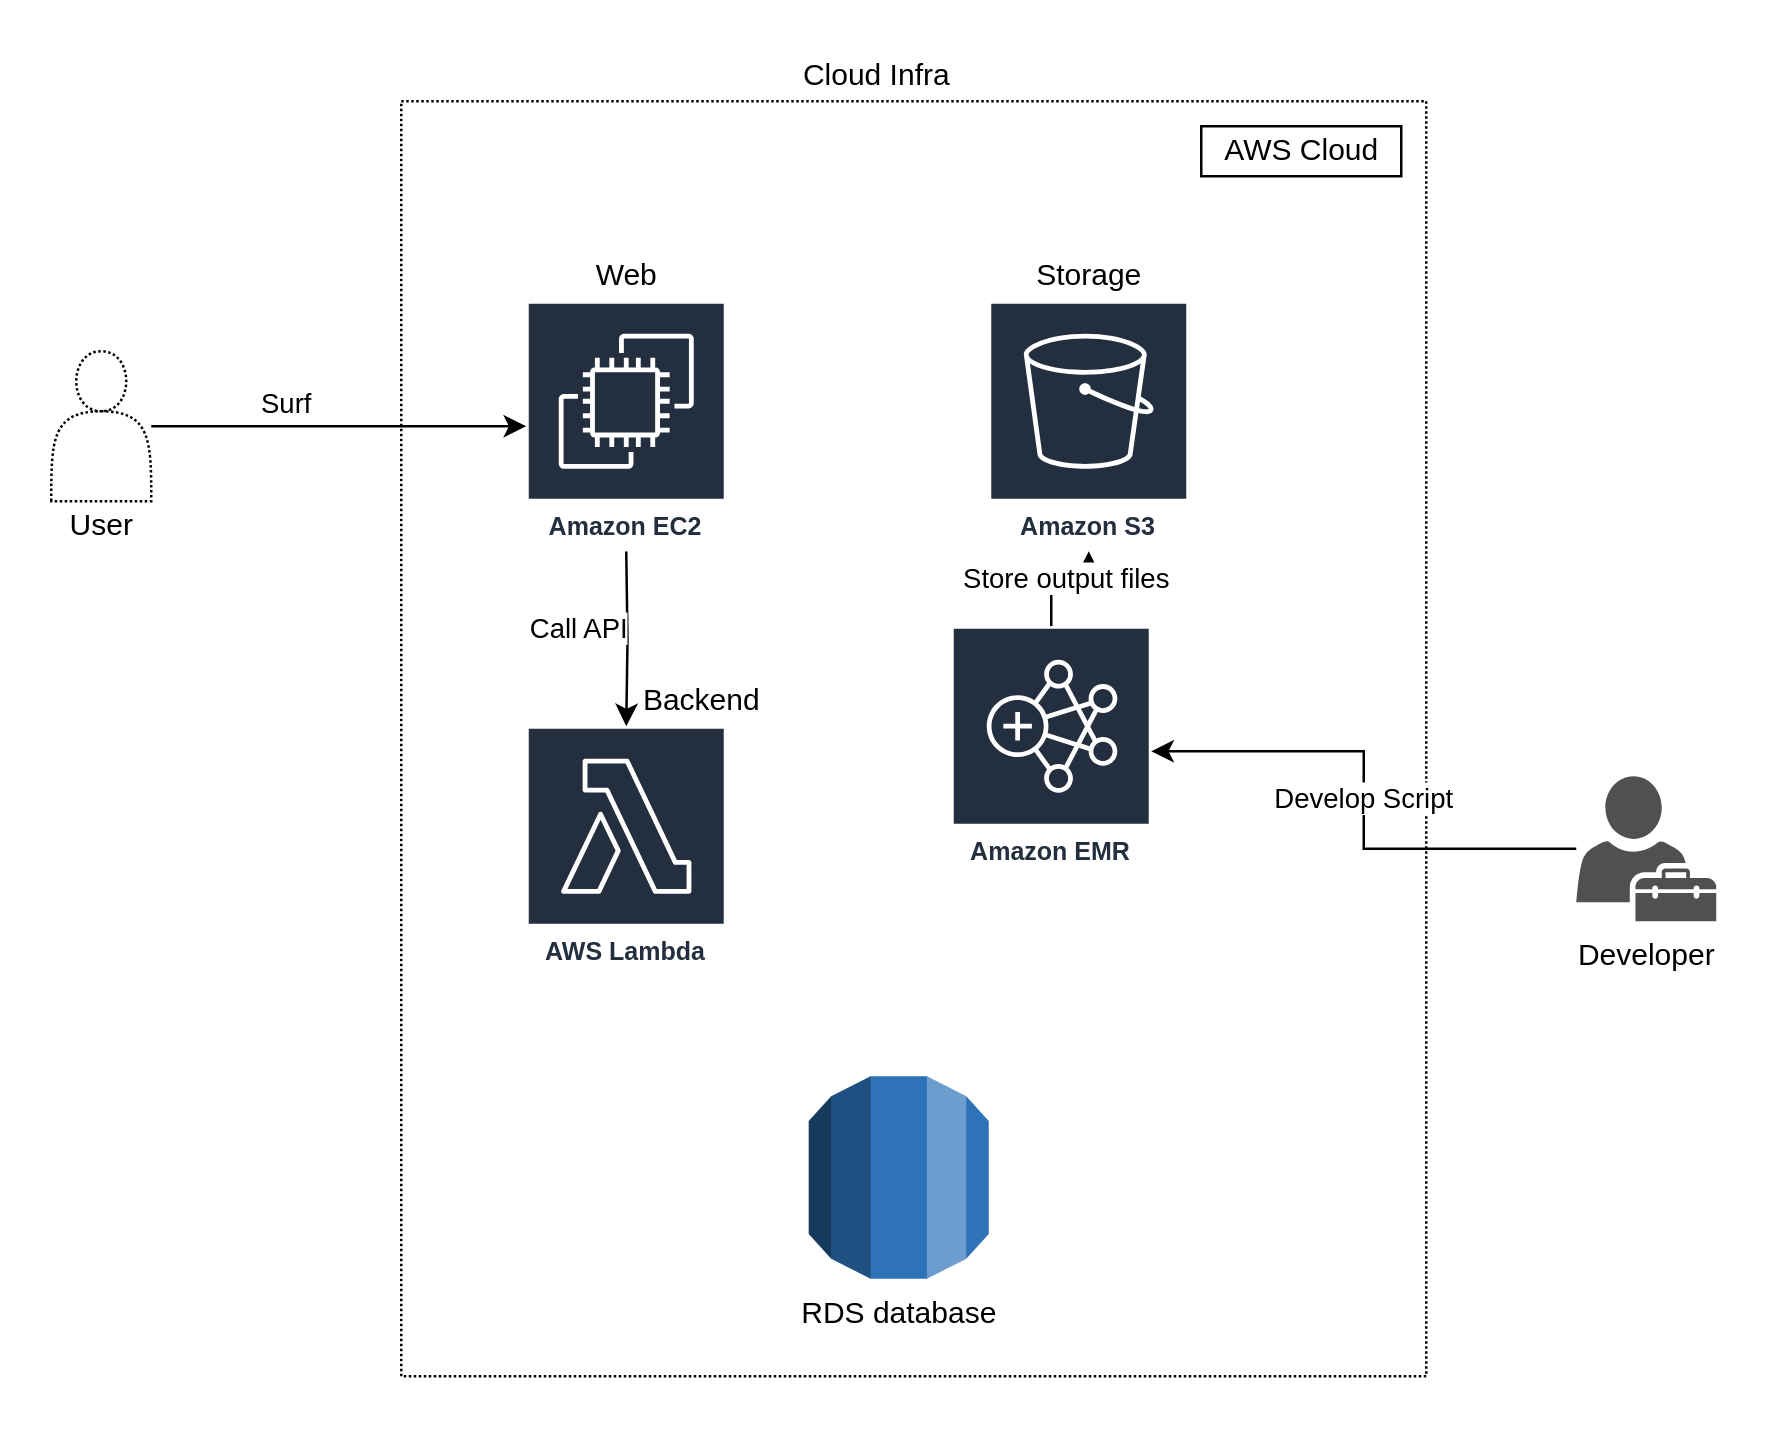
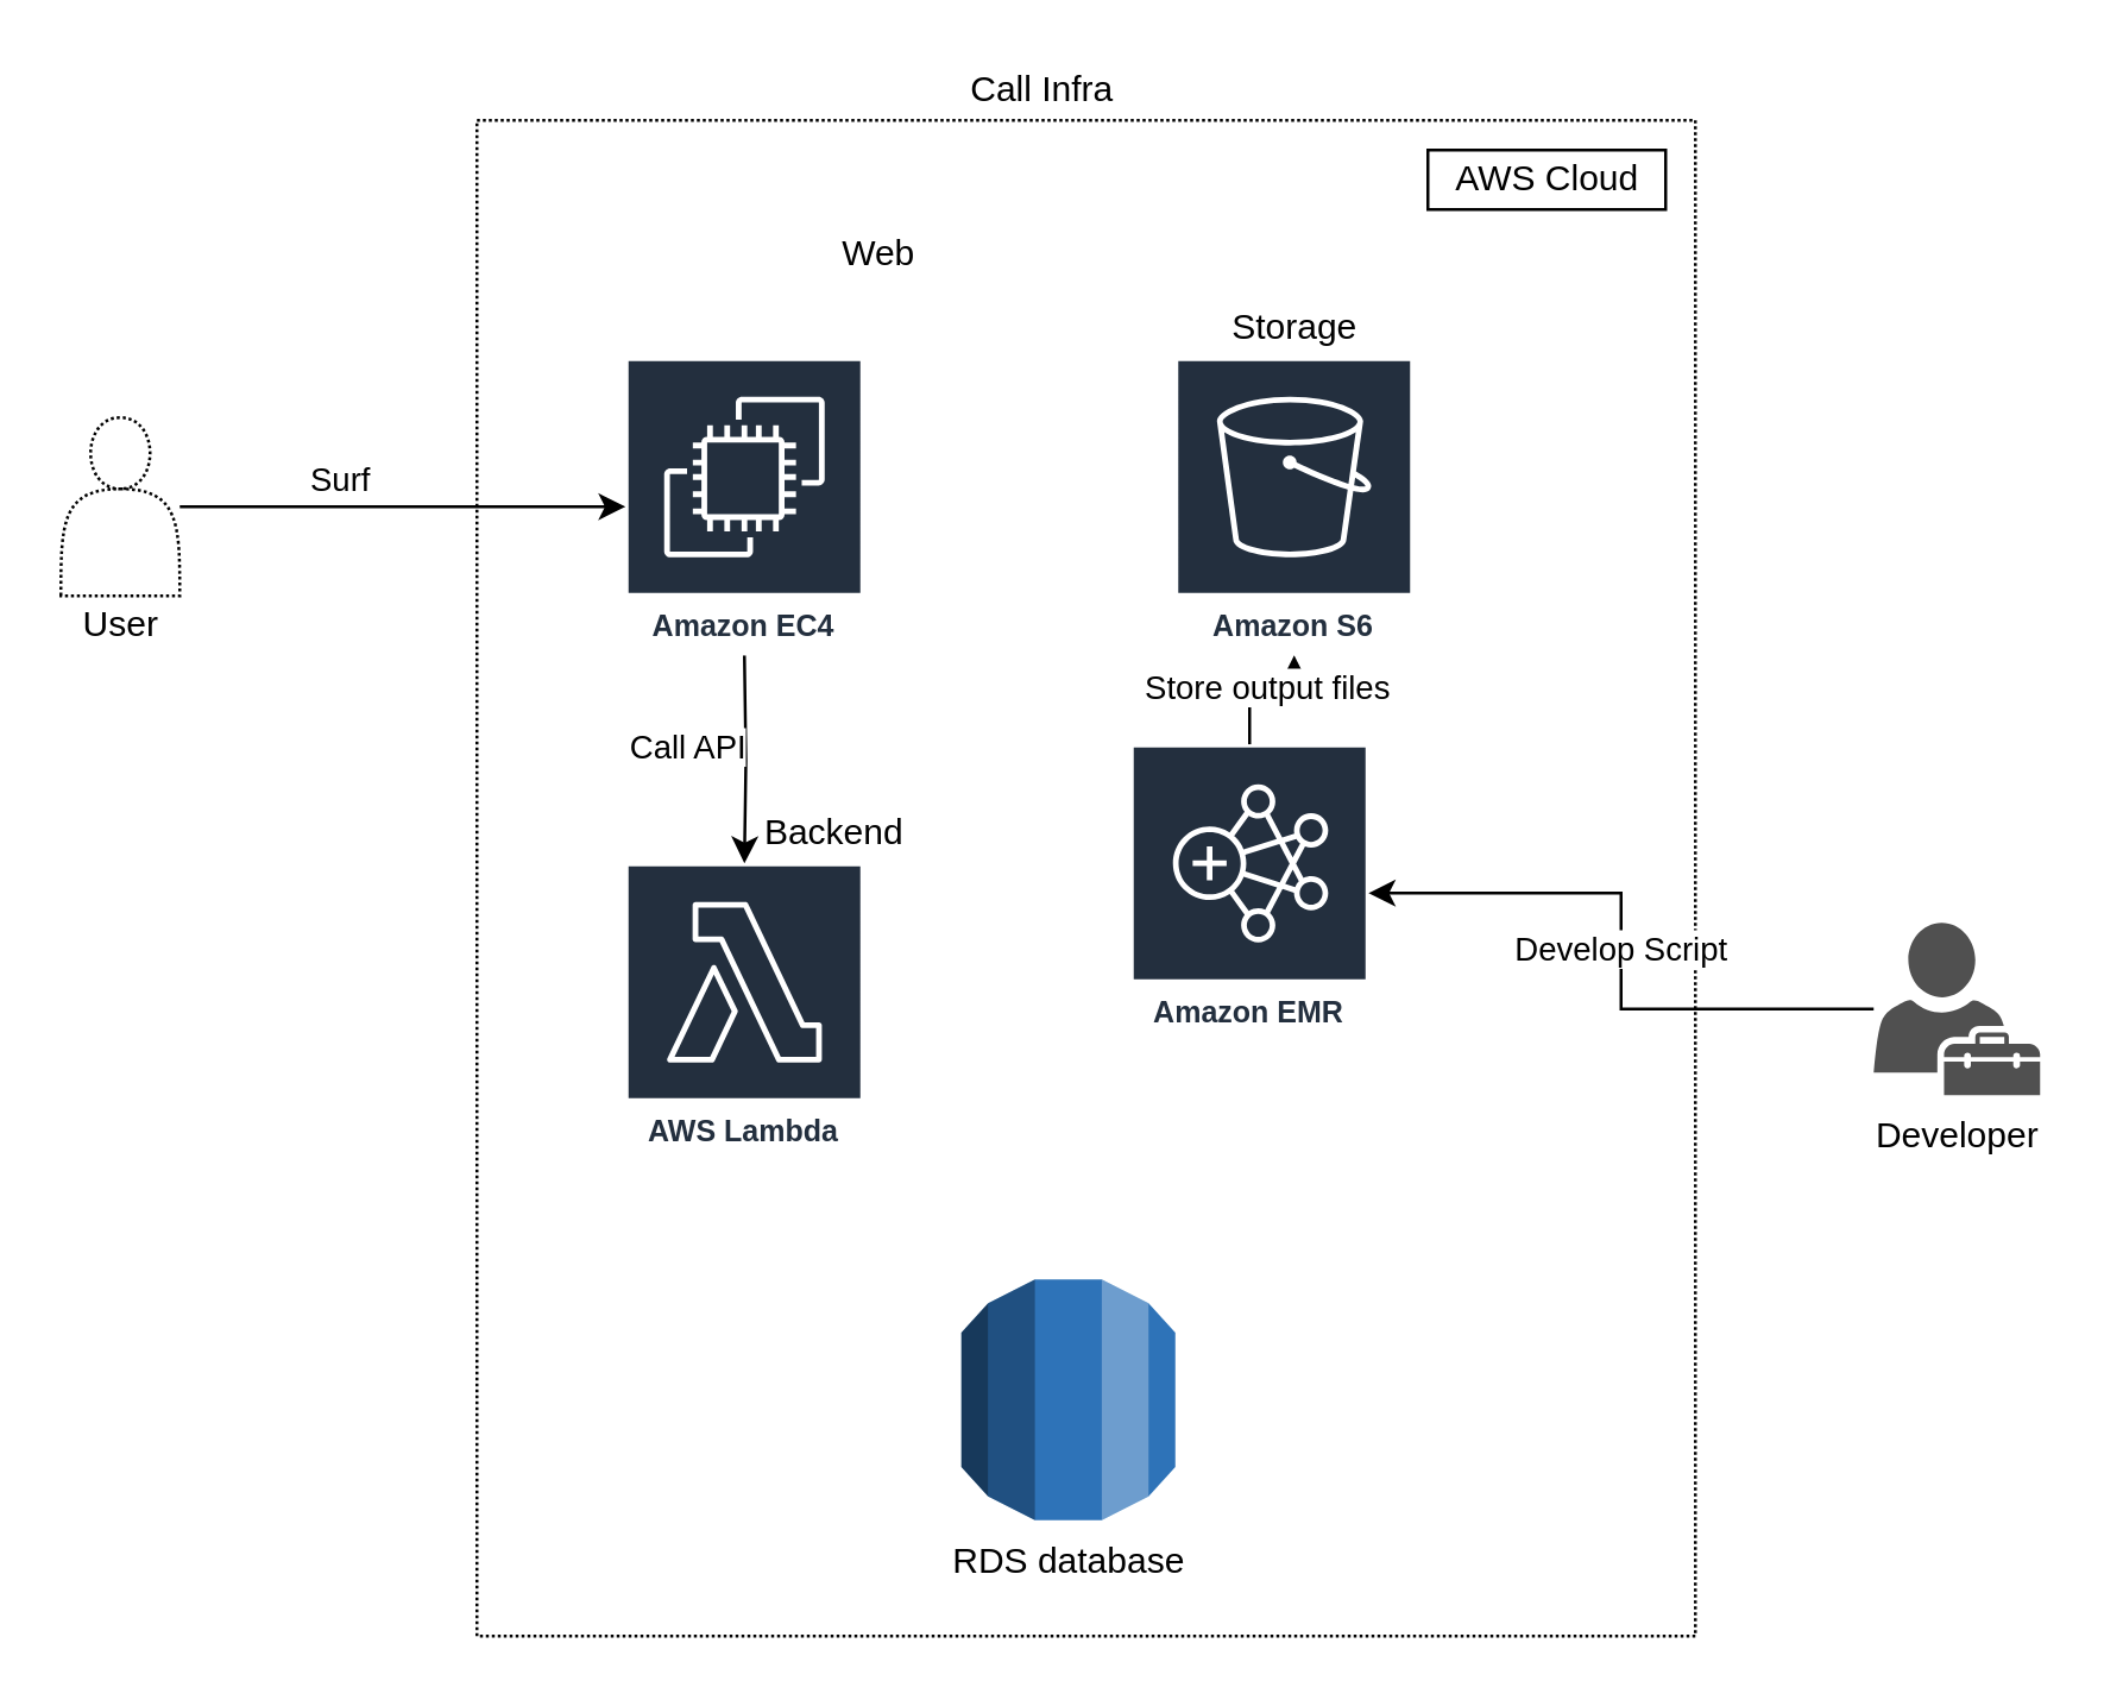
  <mxCell id="0" />
  <mxCell id="1" parent="0" />
  <mxCell id="2" value="" style="rounded=0;whiteSpace=wrap;html=1;dashed=1;dashPattern=1 1;fillColor=none;" parent="1" vertex="1"><mxGeometry x="160" y="40" width="410" height="510" as="geometry" /></mxCell>
  <mxCell id="3" value="AWS Cloud" style="text;html=1;align=center;verticalAlign=middle;resizable=0;points=[];autosize=1;strokeColor=default;fillColor=none;" parent="1" vertex="1"><mxGeometry x="480" y="50" width="80" height="20" as="geometry" /></mxCell>
- <mxCell id="4" value="Amazon S3" style="sketch=0;outlineConnect=0;fontColor=#232F3E;gradientColor=none;strokeColor=#ffffff;fillColor=#232F3E;dashed=0;verticalLabelPosition=middle;verticalAlign=bottom;align=center;html=1;whiteSpace=wrap;fontSize=10;fontStyle=1;spacing=3;shape=mxgraph.aws4.productIcon;prIcon=mxgraph.aws4.s3;dashPattern=1 1;" parent="1" vertex="1"><mxGeometry x="395" y="120" width="80" height="100" as="geometry" /></mxCell>
+ <mxCell id="4" value="Amazon S6" style="sketch=0;outlineConnect=0;fontColor=#232F3E;gradientColor=none;strokeColor=#ffffff;fillColor=#232F3E;dashed=0;verticalLabelPosition=middle;verticalAlign=bottom;align=center;html=1;whiteSpace=wrap;fontSize=10;fontStyle=1;spacing=3;shape=mxgraph.aws4.productIcon;prIcon=mxgraph.aws4.s3;dashPattern=1 1;" parent="1" vertex="1"><mxGeometry x="395" y="120" width="80" height="100" as="geometry" /></mxCell>
  <mxCell id="5" style="edgeStyle=orthogonalEdgeStyle;rounded=0;orthogonalLoop=1;jettySize=auto;html=1;" parent="1" source="7" target="4" edge="1"><mxGeometry relative="1" as="geometry" /></mxCell>
  <mxCell id="6" value="Store output files" style="edgeLabel;html=1;align=center;verticalAlign=middle;resizable=0;points=[];" parent="5" vertex="1" connectable="0"><mxGeometry x="-0.209" y="-1" relative="1" as="geometry"><mxPoint x="4" y="-2" as="offset" /></mxGeometry></mxCell>
  <mxCell id="7" value="Amazon EMR" style="sketch=0;outlineConnect=0;fontColor=#232F3E;gradientColor=none;strokeColor=#ffffff;fillColor=#232F3E;dashed=0;verticalLabelPosition=middle;verticalAlign=bottom;align=center;html=1;whiteSpace=wrap;fontSize=10;fontStyle=1;spacing=3;shape=mxgraph.aws4.productIcon;prIcon=mxgraph.aws4.emr;dashPattern=1 1;" parent="1" vertex="1"><mxGeometry x="380" y="250" width="80" height="100" as="geometry" /></mxCell>
  <mxCell id="8" style="edgeStyle=orthogonalEdgeStyle;rounded=0;orthogonalLoop=1;jettySize=auto;html=1;" parent="1" target="15" edge="1"><mxGeometry relative="1" as="geometry"><mxPoint x="250" y="220" as="sourcePoint" /></mxGeometry></mxCell>
  <mxCell id="9" value="Call API" style="edgeLabel;html=1;align=center;verticalAlign=middle;resizable=0;points=[];" parent="8" vertex="1" connectable="0"><mxGeometry x="-0.243" y="-2" relative="1" as="geometry"><mxPoint x="-18" y="3" as="offset" /></mxGeometry></mxCell>
- <mxCell id="10" value="Web" style="text;html=1;align=center;verticalAlign=middle;resizable=0;points=[];autosize=1;strokeColor=none;fillColor=none;" parent="1" vertex="1"><mxGeometry x="230" y="100" width="40" height="20" as="geometry" /></mxCell>
- <mxCell id="11" value="Cloud Infra" style="text;html=1;align=center;verticalAlign=middle;resizable=0;points=[];autosize=1;strokeColor=none;fillColor=none;" parent="1" vertex="1"><mxGeometry x="310" y="20" width="80" height="20" as="geometry" /></mxCell>
+ <mxCell id="10" value="Web" style="text;html=1;align=center;verticalAlign=middle;resizable=0;points=[];autosize=1;strokeColor=none;fillColor=none;" parent="1" vertex="1"><mxGeometry x="275" y="75" width="40" height="20" as="geometry" /></mxCell>
+ <mxCell id="11" value="Call Infra" style="text;html=1;align=center;verticalAlign=middle;resizable=0;points=[];autosize=1;strokeColor=none;fillColor=none;" parent="1" vertex="1"><mxGeometry x="310" y="20" width="80" height="20" as="geometry" /></mxCell>
  <mxCell id="12" style="edgeStyle=orthogonalEdgeStyle;rounded=0;orthogonalLoop=1;jettySize=auto;html=1;" parent="1" source="14" edge="1"><mxGeometry relative="1" as="geometry"><mxPoint x="210" y="170" as="targetPoint" /></mxGeometry></mxCell>
  <mxCell id="13" value="Surf" style="edgeLabel;html=1;align=center;verticalAlign=middle;resizable=0;points=[];" parent="12" vertex="1" connectable="0"><mxGeometry x="-0.298" relative="1" as="geometry"><mxPoint y="-10" as="offset" /></mxGeometry></mxCell>
  <mxCell id="14" value="" style="shape=actor;whiteSpace=wrap;html=1;dashed=1;dashPattern=1 1;strokeColor=default;fillColor=none;" parent="1" vertex="1"><mxGeometry x="20" y="140" width="40" height="60" as="geometry" /></mxCell>
  <mxCell id="15" value="AWS Lambda" style="sketch=0;outlineConnect=0;fontColor=#232F3E;gradientColor=none;strokeColor=#ffffff;fillColor=#232F3E;dashed=0;verticalLabelPosition=middle;verticalAlign=bottom;align=center;html=1;whiteSpace=wrap;fontSize=10;fontStyle=1;spacing=3;shape=mxgraph.aws4.productIcon;prIcon=mxgraph.aws4.lambda;dashPattern=1 1;" parent="1" vertex="1"><mxGeometry x="210" y="290" width="80" height="100" as="geometry" /></mxCell>
  <mxCell id="16" value="Backend" style="text;html=1;align=center;verticalAlign=middle;resizable=0;points=[];autosize=1;strokeColor=none;fillColor=none;" parent="1" vertex="1"><mxGeometry x="250" y="270" width="60" height="20" as="geometry" /></mxCell>
  <mxCell id="17" value="Storage" style="text;html=1;align=center;verticalAlign=middle;resizable=0;points=[];autosize=1;strokeColor=none;fillColor=none;" parent="1" vertex="1"><mxGeometry x="405" y="100" width="60" height="20" as="geometry" /></mxCell>
  <mxCell id="18" value="User" style="text;html=1;align=center;verticalAlign=middle;resizable=0;points=[];autosize=1;strokeColor=none;fillColor=none;" parent="1" vertex="1"><mxGeometry x="20" y="200" width="40" height="20" as="geometry" /></mxCell>
  <mxCell id="19" value="Develop Script" style="edgeStyle=orthogonalEdgeStyle;rounded=0;orthogonalLoop=1;jettySize=auto;html=1;" edge="1" parent="1" source="20" target="7"><mxGeometry relative="1" as="geometry" /></mxCell>
  <mxCell id="20" value="Developer" style="sketch=0;pointerEvents=1;shadow=0;dashed=0;html=1;strokeColor=none;fillColor=#505050;labelPosition=center;verticalLabelPosition=bottom;verticalAlign=top;outlineConnect=0;align=center;shape=mxgraph.office.users.tenant_admin;" vertex="1" parent="1"><mxGeometry x="630" y="310" width="56" height="58" as="geometry" /></mxCell>
  <mxCell id="21" value="RDS database" style="outlineConnect=0;dashed=0;verticalLabelPosition=bottom;verticalAlign=top;align=center;html=1;shape=mxgraph.aws3.rds;fillColor=#2E73B8;gradientColor=none;" vertex="1" parent="1"><mxGeometry x="323" y="430" width="72" height="81" as="geometry" /></mxCell>
- <mxCell id="22" value="Amazon EC2" style="sketch=0;outlineConnect=0;fontColor=#232F3E;gradientColor=none;strokeColor=#ffffff;fillColor=#232F3E;dashed=0;verticalLabelPosition=middle;verticalAlign=bottom;align=center;html=1;whiteSpace=wrap;fontSize=10;fontStyle=1;spacing=3;shape=mxgraph.aws4.productIcon;prIcon=mxgraph.aws4.ec2;" vertex="1" parent="1"><mxGeometry x="210" y="120" width="80" height="100" as="geometry" /></mxCell>
+ <mxCell id="22" value="Amazon EC4" style="sketch=0;outlineConnect=0;fontColor=#232F3E;gradientColor=none;strokeColor=#ffffff;fillColor=#232F3E;dashed=0;verticalLabelPosition=middle;verticalAlign=bottom;align=center;html=1;whiteSpace=wrap;fontSize=10;fontStyle=1;spacing=3;shape=mxgraph.aws4.productIcon;prIcon=mxgraph.aws4.ec2;" vertex="1" parent="1"><mxGeometry x="210" y="120" width="80" height="100" as="geometry" /></mxCell>
